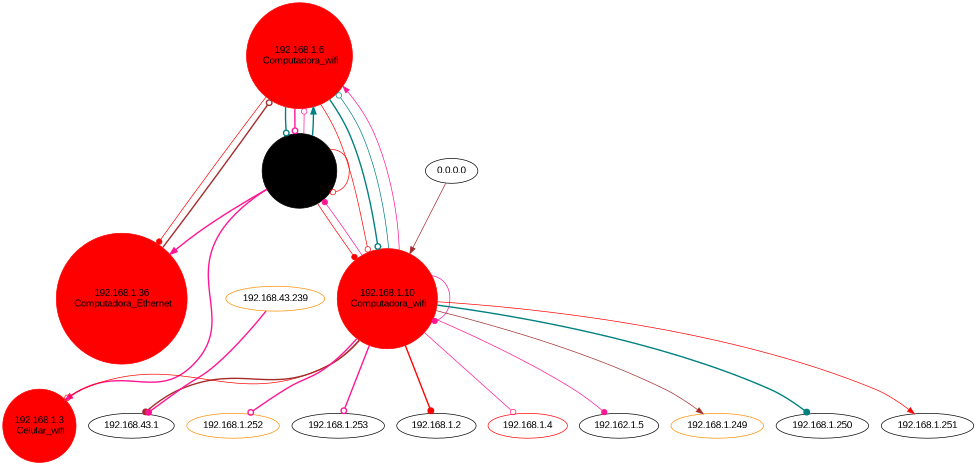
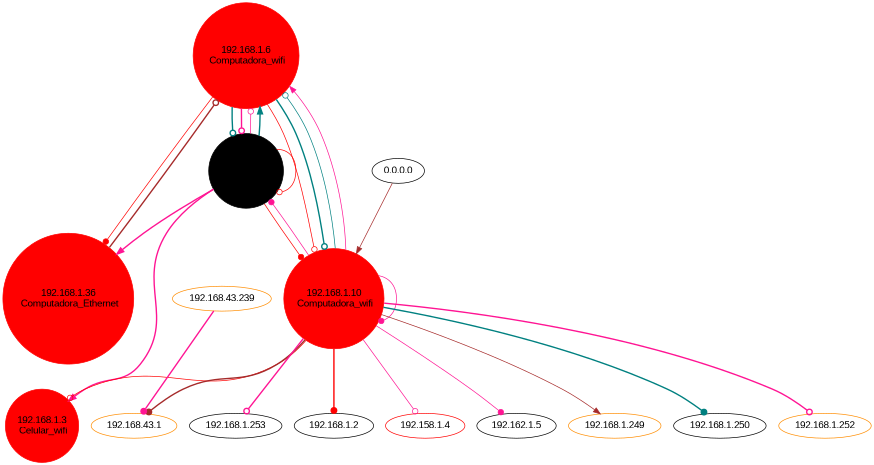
  digraph {
    fontname="Liberation Sans"
    node [color=black fontname="Liberation Sans"]
    edge [arrowhead=odot color=deeppink fontname="Liberation Sans" style=solid]
    n1 [color=red fillcollor="#EEEEEE" label="192.168.1.6\n Computadora_wifi" shape=circle style=filled width=1]
    n2 [fillcollor="#EEEEEE" label="192.168.1.1\nRouter" shape=circle style=filled width=1.50]
    n3 [color=red fillcollor="#EEEEEE" label="192.168.1.36\n Computadora_Ethernet" shape=circle style=filled width=1]
    n4 [color=red fillcollor="#EEEEEE" label="192.168.1.10\n Computadora_wifi" shape=circle style=filled width=1.2]
    n5 [color=red fillcollor="#EEEEEE" label="192.168.1.3\n Celular_wifi" shape=circle style=filled width=1]
-   "192.168.43.1"
+   "192.168.43.1" [color=darkorange]
    "192.168.1.2"
-   "192.168.1.4" [color=red]
+   "192.168.1.4" [color=red label="192.158.1.4"]
    n9 [label="192.162.1.5"]
    "192.168.1.249" [color=darkorange]
    "192.168.1.250"
-   "192.168.1.251"
    "192.168.1.252" [color=darkorange]
    "192.168.1.253"
    "0.0.0.0"
    "192.168.43.239" [color=darkorange]
    n1 -> n2 [color=teal style=bold]
    n1 -> n2 [style=bold]
    n1 -> n3 [arrowhead=dot color=red]
    n1 -> n4 [color=red]
    n1 -> n4 [color=teal style=bold]
    n2 -> n1
    n2 -> n1 [arrowhead=normal color=teal style=bold]
    n2 -> n2 [color=red]
    n2 -> n3 [arrowhead=normal style=bold]
    n2 -> n4 [arrowhead=dot color=red]
    n2 -> n5 [arrowhead=normal style=bold]
    n3 -> n1 [color=brown style=bold]
    n4 -> n1 [color=teal]
    n4 -> n1 [arrowhead=normal]
    n4 -> n2 [arrowhead=dot]
    n4 -> n4 [arrowhead=dot]
    n4 -> n5 [color=red]
    n4 -> "192.168.43.1" [arrowhead=dot color=brown style=bold]
    n4 -> "192.168.1.2" [arrowhead=dot color=red style=bold]
    n4 -> "192.168.1.4"
    n4 -> n9 [arrowhead=dot]
    n4 -> "192.168.1.249" [arrowhead=normal color=brown]
    n4 -> "192.168.1.250" [arrowhead=dot color=teal style=bold]
-   n4 -> "192.168.1.251" [arrowhead=normal color=red]
    n4 -> "192.168.1.252" [style=bold]
    n4 -> "192.168.1.253" [style=bold]
    "0.0.0.0" -> n4 [arrowhead=normal color=brown]
    "192.168.43.239" -> "192.168.43.1" [arrowhead=dot style=bold]
  }
